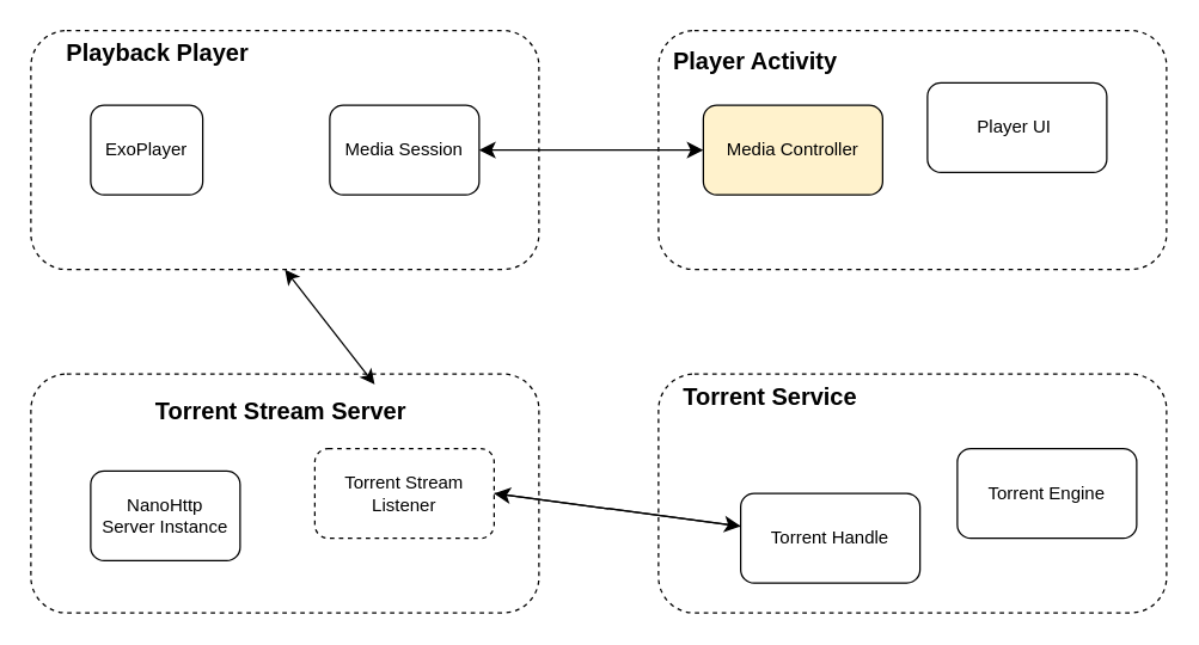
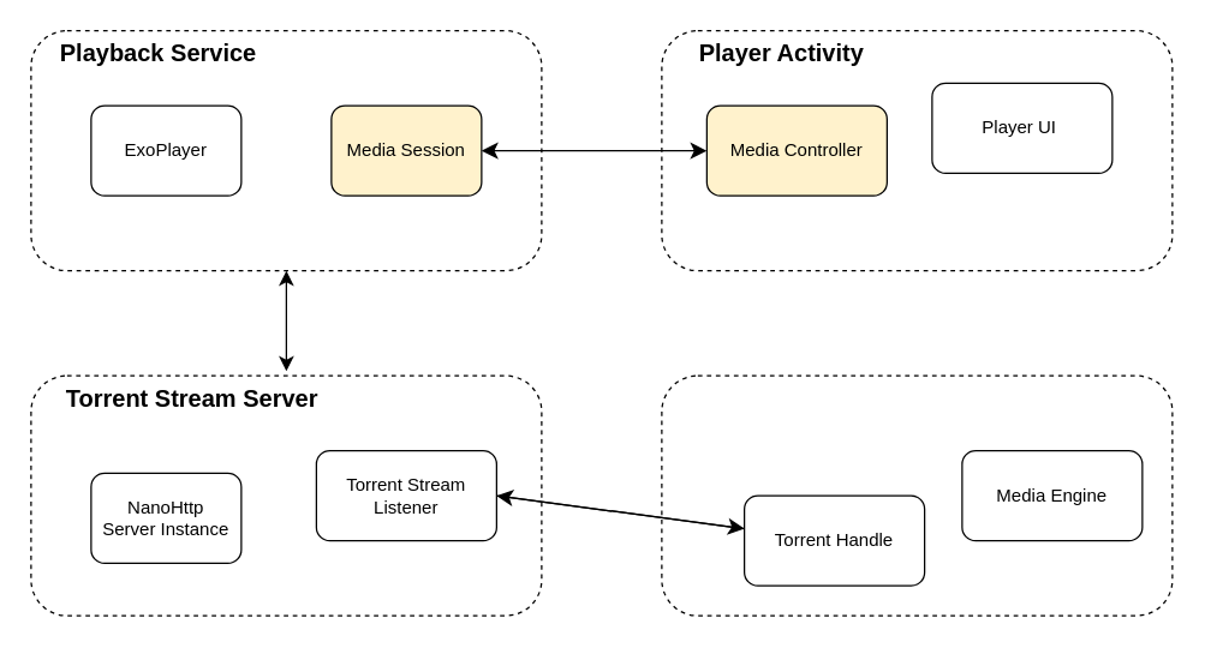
  <mxCell id="0" />
  <mxCell id="1" parent="0" />
- <mxCell id="2" value="ExoPlayer" style="rounded=1;whiteSpace=wrap;html=1;" vertex="1" parent="1"><mxGeometry x="60" y="70" width="75" height="60" as="geometry" /></mxCell>
- <mxCell id="3" value="Media Session" style="rounded=1;whiteSpace=wrap;html=1;" vertex="1" parent="1"><mxGeometry x="220" y="70" width="100" height="60" as="geometry" /></mxCell>
+ <mxCell id="2" value="ExoPlayer" style="rounded=1;whiteSpace=wrap;html=1;" vertex="1" parent="1"><mxGeometry x="60" y="70" width="100" height="60" as="geometry" /></mxCell>
+ <mxCell id="3" value="Media Session" style="rounded=1;whiteSpace=wrap;html=1;fillColor=#fff2cc;" vertex="1" parent="1"><mxGeometry x="220" y="70" width="100" height="60" as="geometry" /></mxCell>
  <mxCell id="4" value="&lt;p style=&quot;line-height: 40%;&quot;&gt;&lt;br&gt;&lt;/p&gt;" style="rounded=1;whiteSpace=wrap;html=1;fillColor=none;dashed=1;align=left;" vertex="1" parent="1"><mxGeometry x="20" y="20" width="340" height="160" as="geometry" /></mxCell>
- <mxCell id="5" value="Playback Player" style="text;html=1;align=center;verticalAlign=middle;whiteSpace=wrap;rounded=0;fontSize=16;fontStyle=1" vertex="1" parent="1"><mxGeometry x="30" y="20" width="150" height="30" as="geometry" /></mxCell>
+ <mxCell id="5" value="Playback Service" style="text;html=1;align=center;verticalAlign=middle;whiteSpace=wrap;rounded=0;fontSize=16;fontStyle=1" vertex="1" parent="1"><mxGeometry x="30" y="20" width="150" height="30" as="geometry" /></mxCell>
  <mxCell id="6" value="&lt;p style=&quot;line-height: 40%;&quot;&gt;&lt;br&gt;&lt;/p&gt;" style="rounded=1;whiteSpace=wrap;html=1;fillColor=none;dashed=1;align=left;" vertex="1" parent="1"><mxGeometry x="440" y="20" width="340" height="160" as="geometry" /></mxCell>
  <mxCell id="7" value="Media Controller" style="rounded=1;whiteSpace=wrap;html=1;fillColor=#fff2cc;" vertex="1" parent="1"><mxGeometry x="470" y="70" width="120" height="60" as="geometry" /></mxCell>
  <mxCell id="8" value="Player UI&amp;nbsp;" style="rounded=1;whiteSpace=wrap;html=1;" vertex="1" parent="1"><mxGeometry x="620" y="55" width="120" height="60" as="geometry" /></mxCell>
- <mxCell id="9" value="Player Activity" style="text;html=1;align=center;verticalAlign=middle;whiteSpace=wrap;rounded=0;fontSize=16;fontStyle=1" vertex="1" parent="1"><mxGeometry x="445" y="25" width="120" height="30" as="geometry" /></mxCell>
+ <mxCell id="9" value="Player Activity" style="text;html=1;align=center;verticalAlign=middle;whiteSpace=wrap;rounded=0;fontSize=16;fontStyle=1" vertex="1" parent="1"><mxGeometry x="460" y="20" width="120" height="30" as="geometry" /></mxCell>
  <mxCell id="10" value="" style="endArrow=classic;startArrow=classic;html=1;rounded=0;fontSize=12;startSize=8;endSize=8;curved=1;entryX=0;entryY=0.5;entryDx=0;entryDy=0;" edge="1" parent="1" target="7"><mxGeometry width="50" height="50" relative="1" as="geometry"><mxPoint x="320" y="100" as="sourcePoint" /><mxPoint x="350" y="110" as="targetPoint" /></mxGeometry></mxCell>
  <mxCell id="11" value="&lt;p style=&quot;line-height: 40%;&quot;&gt;&lt;br&gt;&lt;/p&gt;" style="rounded=1;whiteSpace=wrap;html=1;fillColor=none;dashed=1;align=left;" vertex="1" parent="1"><mxGeometry x="440" y="250" width="340" height="160" as="geometry" /></mxCell>
- <mxCell id="12" value="Torrent Service" style="text;html=1;align=center;verticalAlign=middle;whiteSpace=wrap;rounded=0;fontSize=16;fontStyle=1" vertex="1" parent="1"><mxGeometry x="440" y="250" width="150" height="30" as="geometry" /></mxCell>
  <mxCell id="13" value="&lt;p style=&quot;line-height: 40%;&quot;&gt;&lt;br&gt;&lt;/p&gt;" style="rounded=1;whiteSpace=wrap;html=1;fillColor=none;dashed=1;align=left;" vertex="1" parent="1"><mxGeometry x="20" y="250" width="340" height="160" as="geometry" /></mxCell>
- <mxCell id="14" value="Torrent Stream Server" style="text;html=1;align=center;verticalAlign=middle;whiteSpace=wrap;rounded=0;fontSize=16;fontStyle=1" vertex="1" parent="1"><mxGeometry x="95" y="260" width="185" height="30" as="geometry" /></mxCell>
+ <mxCell id="14" value="Torrent Stream Server" style="text;html=1;align=center;verticalAlign=middle;whiteSpace=wrap;rounded=0;fontSize=16;fontStyle=1" vertex="1" parent="1"><mxGeometry x="35" y="250" width="185" height="30" as="geometry" /></mxCell>
  <mxCell id="15" value="NanoHttp&lt;br&gt;Server Instance" style="rounded=1;whiteSpace=wrap;html=1;" vertex="1" parent="1"><mxGeometry x="60" y="315" width="100" height="60" as="geometry" /></mxCell>
  <mxCell id="16" value="" style="endArrow=classic;startArrow=classic;html=1;rounded=0;fontSize=12;curved=1;entryX=0.5;entryY=1;entryDx=0;entryDy=0;strokeColor=default;fillColor=none;endSize=7;startSize=7;exitX=0.838;exitY=-0.1;exitDx=0;exitDy=0;exitPerimeter=0;" edge="1" parent="1" source="14" target="4"><mxGeometry width="100" height="100" relative="1" as="geometry"><mxPoint x="190" y="240" as="sourcePoint" /><mxPoint x="460" y="340" as="targetPoint" /></mxGeometry></mxCell>
  <mxCell id="17" style="edgeStyle=none;curved=1;rounded=0;orthogonalLoop=1;jettySize=auto;html=1;exitX=1;exitY=0.5;exitDx=0;exitDy=0;fontSize=12;startSize=8;endSize=8;" edge="1" parent="1" source="18" target="21"><mxGeometry relative="1" as="geometry" /></mxCell>
- <mxCell id="18" value="Torrent Stream Listener" style="rounded=1;whiteSpace=wrap;html=1;dashed=1;" vertex="1" parent="1"><mxGeometry x="210" y="300" width="120" height="60" as="geometry" /></mxCell>
- <mxCell id="19" value="Torrent Engine" style="rounded=1;whiteSpace=wrap;html=1;" vertex="1" parent="1"><mxGeometry x="640" y="300" width="120" height="60" as="geometry" /></mxCell>
+ <mxCell id="18" value="Torrent Stream Listener" style="rounded=1;whiteSpace=wrap;html=1;" vertex="1" parent="1"><mxGeometry x="210" y="300" width="120" height="60" as="geometry" /></mxCell>
+ <mxCell id="19" value="Media Engine" style="rounded=1;whiteSpace=wrap;html=1;" vertex="1" parent="1"><mxGeometry x="640" y="300" width="120" height="60" as="geometry" /></mxCell>
  <mxCell id="20" style="edgeStyle=none;curved=1;rounded=0;orthogonalLoop=1;jettySize=auto;html=1;entryX=1;entryY=0.5;entryDx=0;entryDy=0;fontSize=12;startSize=8;endSize=8;" edge="1" parent="1" source="21" target="18"><mxGeometry relative="1" as="geometry" /></mxCell>
  <mxCell id="21" value="Torrent Handle" style="rounded=1;whiteSpace=wrap;html=1;" vertex="1" parent="1"><mxGeometry x="495" y="330" width="120" height="60" as="geometry" /></mxCell>
